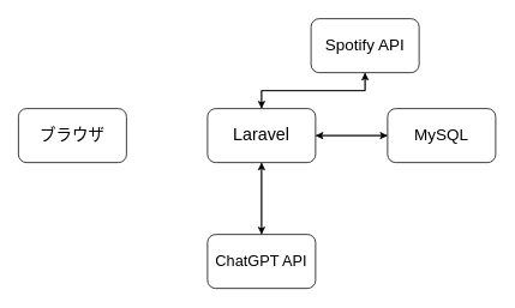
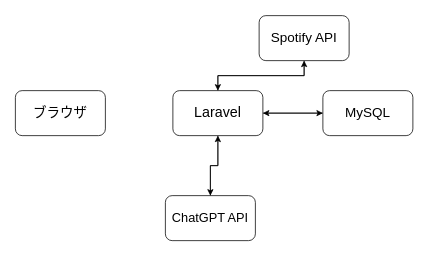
  <mxCell id="0" />
  <mxCell id="1" parent="0" />
  <mxCell id="2" value="&lt;font style=&quot;font-size: 18px;&quot;&gt;ブラウザ&lt;/font&gt;" style="rounded=1;whiteSpace=wrap;html=1;" vertex="1" parent="1"><mxGeometry x="20" y="120" width="120" height="60" as="geometry" /></mxCell>
  <mxCell id="3" value="" style="edgeStyle=orthogonalEdgeStyle;rounded=0;orthogonalLoop=1;jettySize=auto;html=1;" edge="1" parent="1" source="6" target="8"><mxGeometry relative="1" as="geometry" /></mxCell>
  <mxCell id="4" value="" style="edgeStyle=orthogonalEdgeStyle;rounded=0;orthogonalLoop=1;jettySize=auto;html=1;" edge="1" parent="1" source="6" target="10"><mxGeometry relative="1" as="geometry" /></mxCell>
  <mxCell id="5" value="" style="edgeStyle=orthogonalEdgeStyle;rounded=0;orthogonalLoop=1;jettySize=auto;html=1;" edge="1" parent="1" source="6" target="12"><mxGeometry relative="1" as="geometry" /></mxCell>
  <mxCell id="6" value="&lt;font style=&quot;font-size: 19px;&quot;&gt;Laravel&lt;/font&gt;" style="rounded=1;whiteSpace=wrap;html=1;" vertex="1" parent="1"><mxGeometry x="230" y="120" width="120" height="60" as="geometry" /></mxCell>
  <mxCell id="7" value="" style="edgeStyle=orthogonalEdgeStyle;rounded=0;orthogonalLoop=1;jettySize=auto;html=1;" edge="1" parent="1" source="8" target="6"><mxGeometry relative="1" as="geometry" /></mxCell>
  <mxCell id="8" value="&lt;font style=&quot;font-size: 18px;&quot;&gt;MySQL&lt;/font&gt;" style="whiteSpace=wrap;html=1;rounded=1;" vertex="1" parent="1"><mxGeometry x="430" y="120" width="120" height="60" as="geometry" /></mxCell>
  <mxCell id="9" value="" style="edgeStyle=orthogonalEdgeStyle;rounded=0;orthogonalLoop=1;jettySize=auto;html=1;" edge="1" parent="1" source="10" target="6"><mxGeometry relative="1" as="geometry" /></mxCell>
- <mxCell id="10" value="&lt;font style=&quot;font-size: 17px;&quot;&gt;ChatGPT API&lt;/font&gt;" style="whiteSpace=wrap;html=1;rounded=1;" vertex="1" parent="1"><mxGeometry x="230" y="260" width="120" height="60" as="geometry" /></mxCell>
+ <mxCell id="10" value="&lt;font style=&quot;font-size: 17px;&quot;&gt;ChatGPT API&lt;/font&gt;" style="whiteSpace=wrap;html=1;rounded=1;" vertex="1" parent="1"><mxGeometry x="220" y="260" width="120" height="60" as="geometry" /></mxCell>
  <mxCell id="11" value="" style="edgeStyle=orthogonalEdgeStyle;rounded=0;orthogonalLoop=1;jettySize=auto;html=1;" edge="1" parent="1" source="12" target="6"><mxGeometry relative="1" as="geometry" /></mxCell>
  <mxCell id="12" value="&lt;font style=&quot;font-size: 18px;&quot;&gt;Spotify API&lt;/font&gt;" style="whiteSpace=wrap;html=1;rounded=1;" vertex="1" parent="1"><mxGeometry x="345" y="20" width="120" height="60" as="geometry" /></mxCell>
